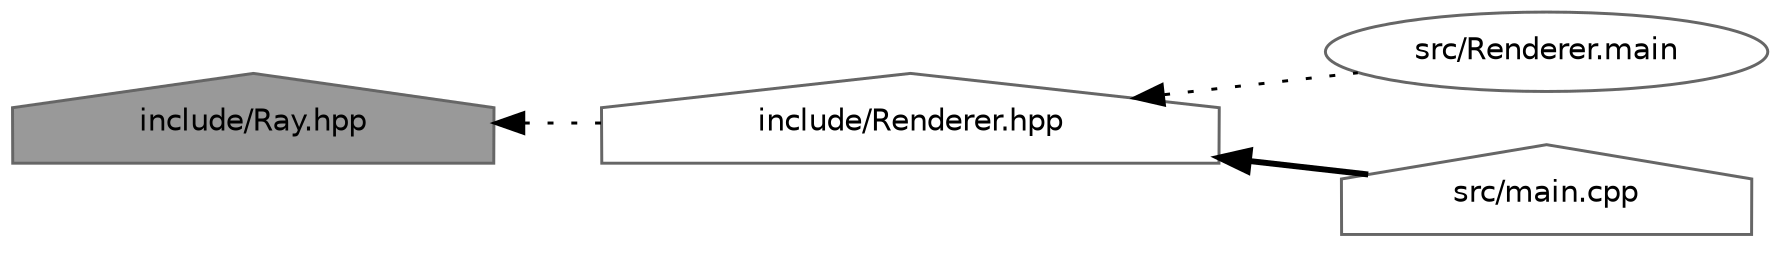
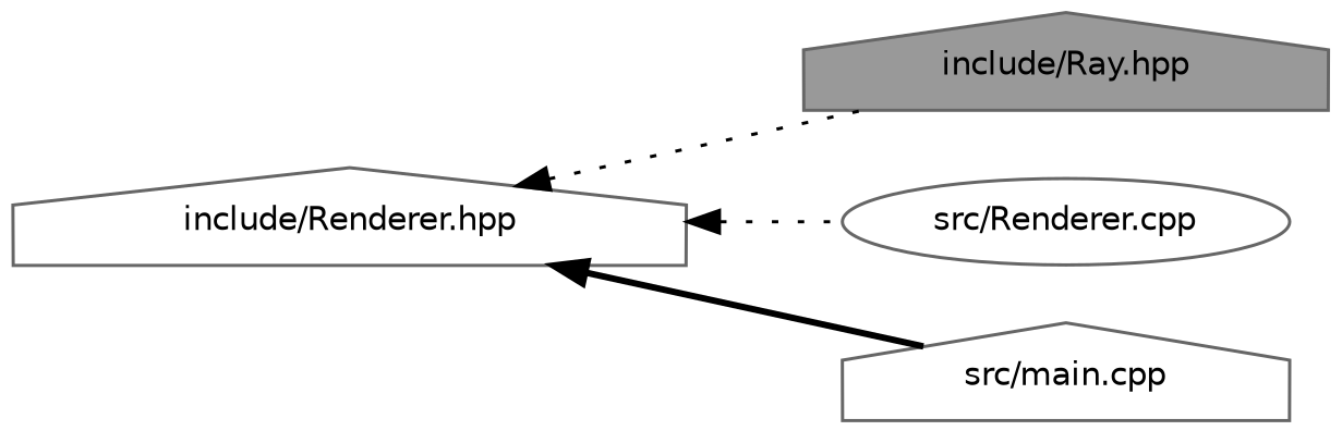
  digraph {
    rankdir=LR
    node [color=grey40 fillcolor=white fontname=Helvetica fontsize=10 shape=house style=filled]
    edge [color=black dir=back fontname=Helvetica fontsize=10 labelfontname=Helvetica labelfontsize=10 style=dotted]
    n1 [color=gray40 fillcolor=grey60 fontcolor=black height=0.2 label="include/Ray.hpp" width=0.4]
    n2 [height=0.2 label="include/Renderer.hpp" width=0.4]
-   n3 [height=0.2 label="src/Renderer.main" shape=ellipse width=0.4]
+   n3 [height=0.2 label="src/Renderer.cpp" shape=ellipse width=0.4]
    n4 [height=0.2 label="src/main.cpp" width=0.4]
-   n1 -> n2
+   n2 -> n1
    n2 -> n3
    n2 -> n4 [style=bold]
  }
